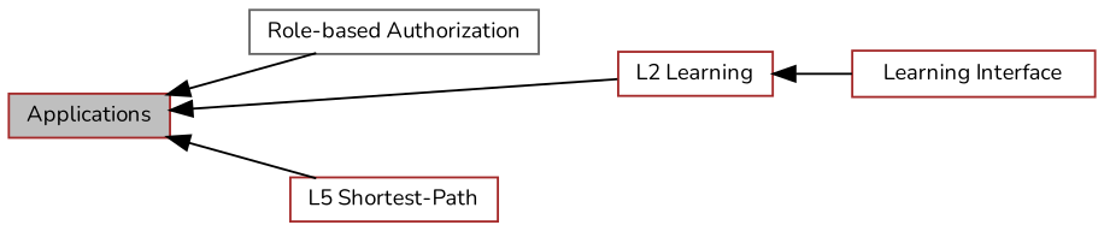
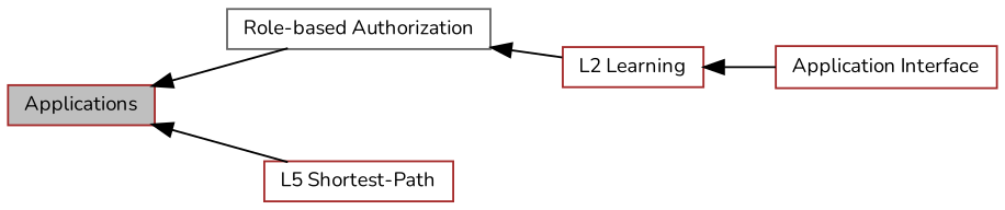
  digraph {
    fontname=Nunito
    rankdir=LR
    node [color=brown fillcolor=white fontname=Nunito fontsize=10 shape=record style=filled]
    edge [dir=back fontname=Nunito fontsize=10 labelfontname=Helvetica labelfontsize=10 shape=plaintext style=solid]
    n1 [color=gray40 height=0.2 label="Role-based Authorization" width=0.4]
    n2 [height=0.2 label="L2 Learning" width=0.4]
-   n3 [height=0.2 label="Learning Interface" width=0.4]
+   n3 [height=0.2 label="Application Interface" width=0.4]
    n4 [fillcolor=grey75 fontcolor=black height=0.2 label=Applications width=0.4]
    n5 [height=0.2 label="L5 Shortest-Path" width=0.4]
    n2 -> n3
    n4 -> n1
-   n4 -> n2
+   n1 -> n2
    n4 -> n5
  }
